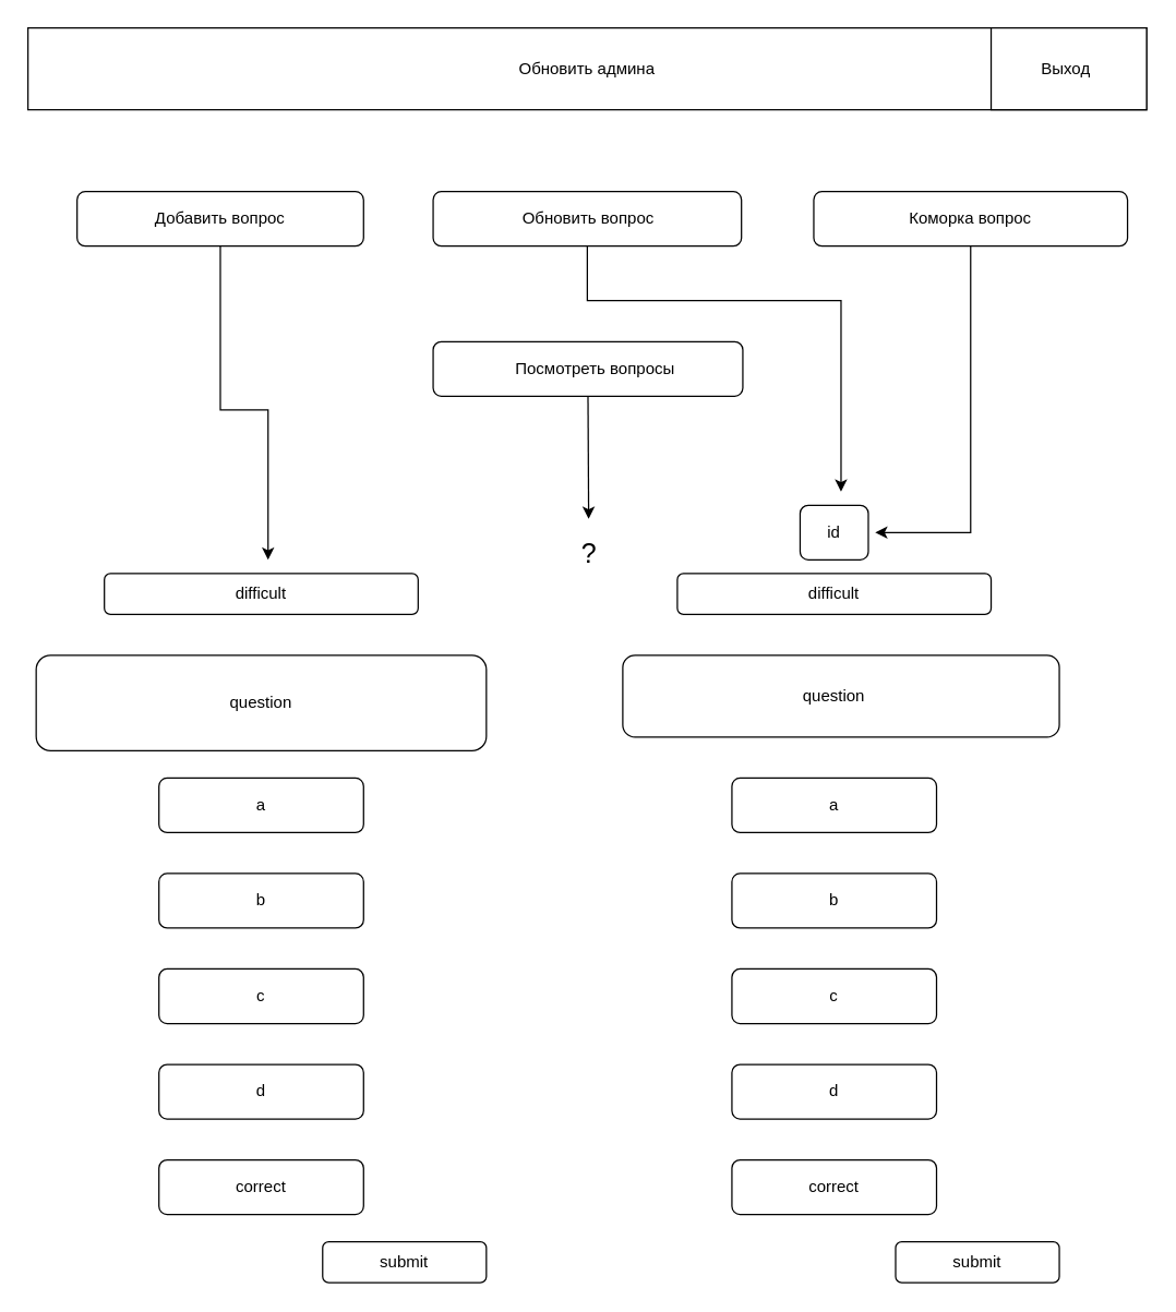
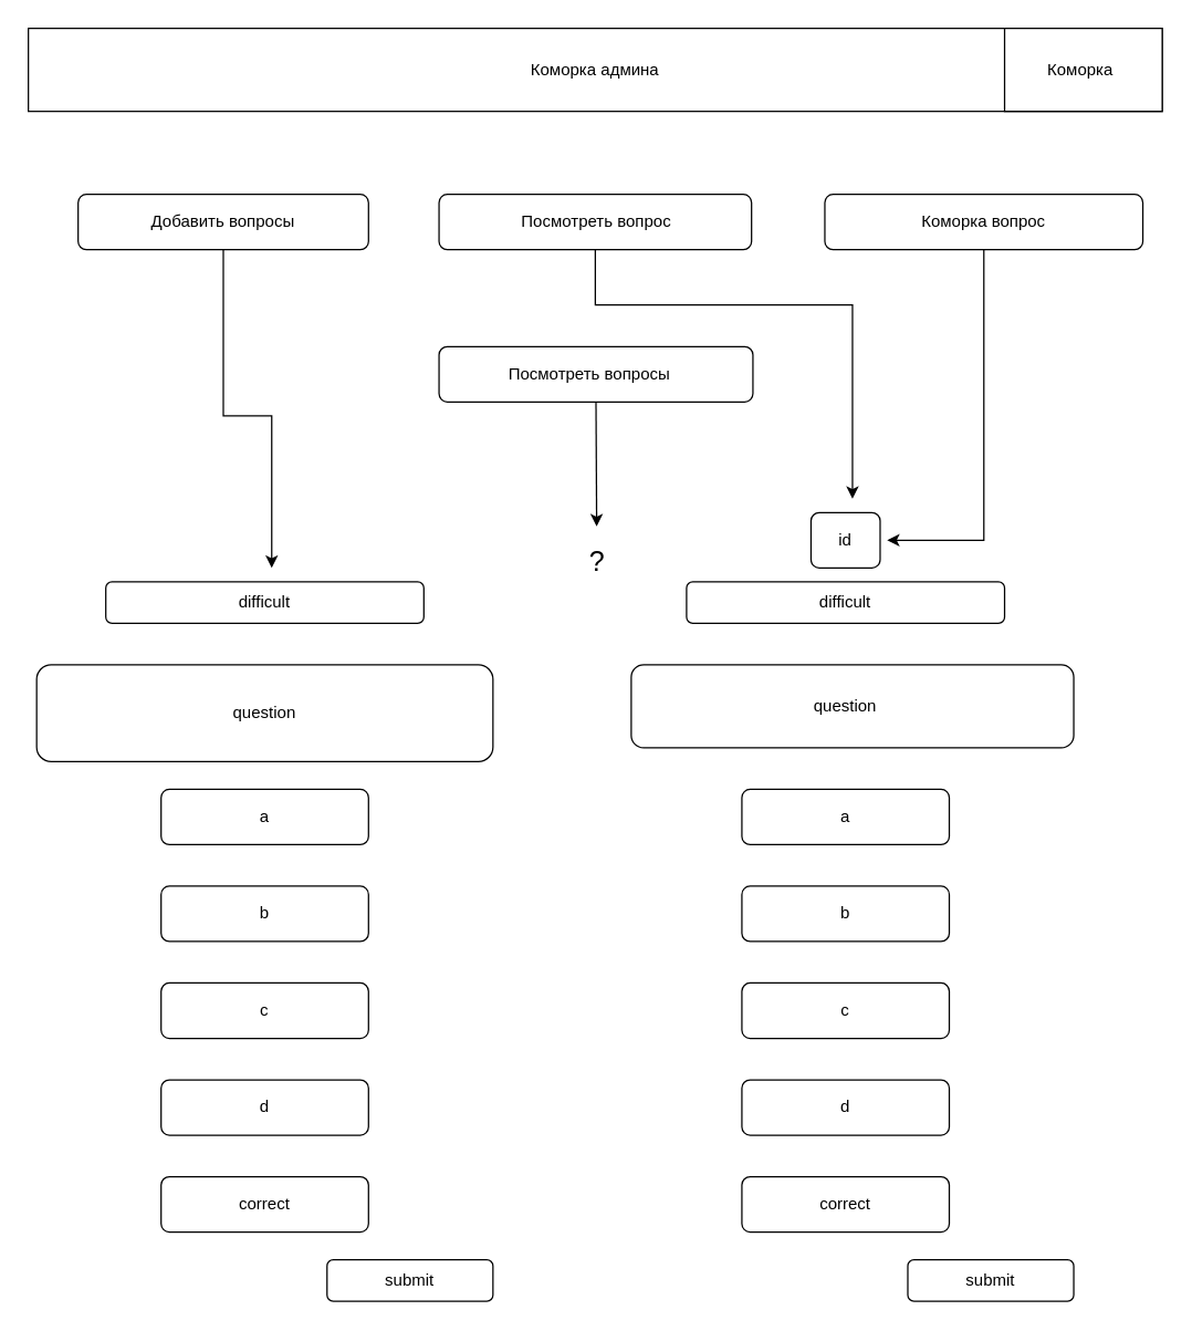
  <mxCell id="0" />
  <mxCell id="1" parent="0" />
  <mxCell id="2" value="" style="rounded=1;whiteSpace=wrap;html=1;" vertex="1" parent="1"><mxGeometry x="56" y="140" width="210" height="40" as="geometry" /></mxCell>
  <mxCell id="3" value="" style="rounded=1;whiteSpace=wrap;html=1;" vertex="1" parent="1"><mxGeometry x="317" y="140" width="226" height="40" as="geometry" /></mxCell>
  <mxCell id="4" value="" style="rounded=1;whiteSpace=wrap;html=1;" vertex="1" parent="1"><mxGeometry x="596" y="140" width="230" height="40" as="geometry" /></mxCell>
- <mxCell id="5" value="Добавить вопрос" style="text;html=1;strokeColor=none;fillColor=none;align=center;verticalAlign=middle;whiteSpace=wrap;rounded=0;" vertex="1" parent="1"><mxGeometry x="66" y="145" width="190" height="30" as="geometry" /></mxCell>
- <mxCell id="6" value="Обновить вопрос" style="text;html=1;strokeColor=none;fillColor=none;align=center;verticalAlign=middle;whiteSpace=wrap;rounded=0;" vertex="1" parent="1"><mxGeometry x="316" y="145" width="230" height="30" as="geometry" /></mxCell>
+ <mxCell id="5" value="Добавить вопросы" style="text;html=1;strokeColor=none;fillColor=none;align=center;verticalAlign=middle;whiteSpace=wrap;rounded=0;" vertex="1" parent="1"><mxGeometry x="66" y="145" width="190" height="30" as="geometry" /></mxCell>
+ <mxCell id="6" value="Посмотреть вопрос" style="text;html=1;strokeColor=none;fillColor=none;align=center;verticalAlign=middle;whiteSpace=wrap;rounded=0;" vertex="1" parent="1"><mxGeometry x="316" y="145" width="230" height="30" as="geometry" /></mxCell>
  <mxCell id="7" value="Коморка вопрос" style="text;html=1;strokeColor=none;fillColor=none;align=center;verticalAlign=middle;whiteSpace=wrap;rounded=0;" vertex="1" parent="1"><mxGeometry x="596" y="145" width="230" height="30" as="geometry" /></mxCell>
  <mxCell id="8" value="" style="rounded=1;whiteSpace=wrap;html=1;" vertex="1" parent="1"><mxGeometry x="317" y="250" width="227" height="40" as="geometry" /></mxCell>
- <mxCell id="9" value="Посмотреть вопросы" style="text;html=1;strokeColor=none;fillColor=none;align=center;verticalAlign=middle;whiteSpace=wrap;rounded=0;" vertex="1" parent="1"><mxGeometry x="336" y="255" width="200" height="30" as="geometry" /></mxCell>
+ <mxCell id="9" value="Посмотреть вопросы" style="text;html=1;strokeColor=none;fillColor=none;align=center;verticalAlign=middle;whiteSpace=wrap;rounded=0;" vertex="1" parent="1"><mxGeometry x="326" y="255" width="200" height="30" as="geometry" /></mxCell>
  <mxCell id="10" value="" style="rounded=0;whiteSpace=wrap;html=1;" vertex="1" parent="1"><mxGeometry x="20" y="20" width="820" height="60" as="geometry" /></mxCell>
  <mxCell id="11" value="" style="rounded=0;whiteSpace=wrap;html=1;" vertex="1" parent="1"><mxGeometry x="726" y="20" width="114" height="60" as="geometry" /></mxCell>
- <mxCell id="12" value="Выход" style="text;html=1;strokeColor=none;fillColor=none;align=center;verticalAlign=middle;whiteSpace=wrap;rounded=0;" vertex="1" parent="1"><mxGeometry x="736" y="35" width="90" height="30" as="geometry" /></mxCell>
- <mxCell id="13" value="Обновить админа" style="text;html=1;strokeColor=none;fillColor=none;align=center;verticalAlign=middle;whiteSpace=wrap;rounded=0;" vertex="1" parent="1"><mxGeometry x="350" y="35" width="160" height="30" as="geometry" /></mxCell>
+ <mxCell id="12" value="Коморка" style="text;html=1;strokeColor=none;fillColor=none;align=center;verticalAlign=middle;whiteSpace=wrap;rounded=0;" vertex="1" parent="1"><mxGeometry x="736" y="35" width="90" height="30" as="geometry" /></mxCell>
+ <mxCell id="13" value="Коморка админа" style="text;html=1;strokeColor=none;fillColor=none;align=center;verticalAlign=middle;whiteSpace=wrap;rounded=0;" vertex="1" parent="1"><mxGeometry x="350" y="35" width="160" height="30" as="geometry" /></mxCell>
  <mxCell id="14" value="" style="rounded=1;whiteSpace=wrap;html=1;" vertex="1" parent="1"><mxGeometry x="76" y="420" width="230" height="30" as="geometry" /></mxCell>
  <mxCell id="15" value="difficult" style="text;html=1;strokeColor=none;fillColor=none;align=center;verticalAlign=middle;whiteSpace=wrap;rounded=0;" vertex="1" parent="1"><mxGeometry x="121" y="420" width="140" height="30" as="geometry" /></mxCell>
  <mxCell id="16" value="" style="rounded=1;whiteSpace=wrap;html=1;" vertex="1" parent="1"><mxGeometry x="26" y="480" width="330" height="70" as="geometry" /></mxCell>
  <mxCell id="17" value="question" style="text;html=1;strokeColor=none;fillColor=none;align=center;verticalAlign=middle;whiteSpace=wrap;rounded=0;" vertex="1" parent="1"><mxGeometry x="96" y="500" width="190" height="30" as="geometry" /></mxCell>
  <mxCell id="18" value="" style="rounded=1;whiteSpace=wrap;html=1;" vertex="1" parent="1"><mxGeometry x="116" y="570" width="150" height="40" as="geometry" /></mxCell>
  <mxCell id="19" value="a" style="text;html=1;strokeColor=none;fillColor=none;align=center;verticalAlign=middle;whiteSpace=wrap;rounded=0;" vertex="1" parent="1"><mxGeometry x="161" y="575" width="60" height="30" as="geometry" /></mxCell>
  <mxCell id="20" value="" style="rounded=1;whiteSpace=wrap;html=1;" vertex="1" parent="1"><mxGeometry x="116" y="640" width="150" height="40" as="geometry" /></mxCell>
  <mxCell id="21" value="" style="rounded=1;whiteSpace=wrap;html=1;" vertex="1" parent="1"><mxGeometry x="116" y="710" width="150" height="40" as="geometry" /></mxCell>
  <mxCell id="22" value="" style="rounded=1;whiteSpace=wrap;html=1;" vertex="1" parent="1"><mxGeometry x="116" y="780" width="150" height="40" as="geometry" /></mxCell>
  <mxCell id="23" value="b" style="text;html=1;strokeColor=none;fillColor=none;align=center;verticalAlign=middle;whiteSpace=wrap;rounded=0;" vertex="1" parent="1"><mxGeometry x="161" y="644.5" width="60" height="30" as="geometry" /></mxCell>
  <mxCell id="24" value="c" style="text;html=1;strokeColor=none;fillColor=none;align=center;verticalAlign=middle;whiteSpace=wrap;rounded=0;" vertex="1" parent="1"><mxGeometry x="161" y="715" width="60" height="30" as="geometry" /></mxCell>
  <mxCell id="25" value="d" style="text;html=1;strokeColor=none;fillColor=none;align=center;verticalAlign=middle;whiteSpace=wrap;rounded=0;" vertex="1" parent="1"><mxGeometry x="161" y="785" width="60" height="30" as="geometry" /></mxCell>
  <mxCell id="26" value="" style="rounded=1;whiteSpace=wrap;html=1;" vertex="1" parent="1"><mxGeometry x="116" y="850" width="150" height="40" as="geometry" /></mxCell>
  <mxCell id="27" value="correct" style="text;html=1;strokeColor=none;fillColor=none;align=center;verticalAlign=middle;whiteSpace=wrap;rounded=0;" vertex="1" parent="1"><mxGeometry x="161" y="855" width="60" height="30" as="geometry" /></mxCell>
  <mxCell id="28" value="" style="endArrow=classic;html=1;rounded=0;exitX=0.5;exitY=1;exitDx=0;exitDy=0;" edge="1" parent="1" source="2"><mxGeometry width="50" height="50" relative="1" as="geometry"><mxPoint x="436" y="520" as="sourcePoint" /><mxPoint x="196" y="410" as="targetPoint" /><Array as="points"><mxPoint x="161" y="300" /><mxPoint x="196" y="300" /></Array></mxGeometry></mxCell>
  <mxCell id="29" value="" style="rounded=1;whiteSpace=wrap;html=1;" vertex="1" parent="1"><mxGeometry x="496" y="420" width="230" height="30" as="geometry" /></mxCell>
  <mxCell id="30" value="difficult" style="text;html=1;strokeColor=none;fillColor=none;align=center;verticalAlign=middle;whiteSpace=wrap;rounded=0;" vertex="1" parent="1"><mxGeometry x="541" y="420" width="140" height="30" as="geometry" /></mxCell>
  <mxCell id="31" value="" style="rounded=1;whiteSpace=wrap;html=1;" vertex="1" parent="1"><mxGeometry x="536" y="570" width="150" height="40" as="geometry" /></mxCell>
  <mxCell id="32" value="a" style="text;html=1;strokeColor=none;fillColor=none;align=center;verticalAlign=middle;whiteSpace=wrap;rounded=0;" vertex="1" parent="1"><mxGeometry x="581" y="575" width="60" height="30" as="geometry" /></mxCell>
  <mxCell id="33" value="" style="rounded=1;whiteSpace=wrap;html=1;" vertex="1" parent="1"><mxGeometry x="536" y="640" width="150" height="40" as="geometry" /></mxCell>
  <mxCell id="34" value="" style="rounded=1;whiteSpace=wrap;html=1;" vertex="1" parent="1"><mxGeometry x="536" y="710" width="150" height="40" as="geometry" /></mxCell>
  <mxCell id="35" value="" style="rounded=1;whiteSpace=wrap;html=1;" vertex="1" parent="1"><mxGeometry x="536" y="780" width="150" height="40" as="geometry" /></mxCell>
  <mxCell id="36" value="b" style="text;html=1;strokeColor=none;fillColor=none;align=center;verticalAlign=middle;whiteSpace=wrap;rounded=0;" vertex="1" parent="1"><mxGeometry x="581" y="644.5" width="60" height="30" as="geometry" /></mxCell>
  <mxCell id="37" value="c" style="text;html=1;strokeColor=none;fillColor=none;align=center;verticalAlign=middle;whiteSpace=wrap;rounded=0;" vertex="1" parent="1"><mxGeometry x="581" y="715" width="60" height="30" as="geometry" /></mxCell>
  <mxCell id="38" value="d" style="text;html=1;strokeColor=none;fillColor=none;align=center;verticalAlign=middle;whiteSpace=wrap;rounded=0;" vertex="1" parent="1"><mxGeometry x="581" y="785" width="60" height="30" as="geometry" /></mxCell>
  <mxCell id="39" value="" style="rounded=1;whiteSpace=wrap;html=1;" vertex="1" parent="1"><mxGeometry x="536" y="850" width="150" height="40" as="geometry" /></mxCell>
  <mxCell id="40" value="correct" style="text;html=1;strokeColor=none;fillColor=none;align=center;verticalAlign=middle;whiteSpace=wrap;rounded=0;" vertex="1" parent="1"><mxGeometry x="581" y="855" width="60" height="30" as="geometry" /></mxCell>
  <mxCell id="41" value="" style="rounded=1;whiteSpace=wrap;html=1;" vertex="1" parent="1"><mxGeometry x="456" y="480" width="320" height="60" as="geometry" /></mxCell>
  <mxCell id="42" value="question" style="text;html=1;strokeColor=none;fillColor=none;align=center;verticalAlign=middle;whiteSpace=wrap;rounded=0;" vertex="1" parent="1"><mxGeometry x="556" y="495" width="110" height="30" as="geometry" /></mxCell>
  <mxCell id="43" value="" style="rounded=1;whiteSpace=wrap;html=1;" vertex="1" parent="1"><mxGeometry x="586" y="370" width="50" height="40" as="geometry" /></mxCell>
  <mxCell id="44" value="id" style="text;html=1;strokeColor=none;fillColor=none;align=center;verticalAlign=middle;whiteSpace=wrap;rounded=0;" vertex="1" parent="1"><mxGeometry x="581" y="375" width="60" height="30" as="geometry" /></mxCell>
  <mxCell id="45" value="" style="endArrow=classic;html=1;rounded=0;exitX=0.5;exitY=1;exitDx=0;exitDy=0;" edge="1" parent="1" source="3"><mxGeometry width="50" height="50" relative="1" as="geometry"><mxPoint x="436" y="420" as="sourcePoint" /><mxPoint x="616" y="360" as="targetPoint" /><Array as="points"><mxPoint x="430" y="220" /><mxPoint x="616" y="220" /></Array></mxGeometry></mxCell>
  <mxCell id="46" value="" style="endArrow=classic;html=1;rounded=0;entryX=1;entryY=0.5;entryDx=0;entryDy=0;exitX=0.5;exitY=1;exitDx=0;exitDy=0;" edge="1" parent="1" source="4" target="44"><mxGeometry width="50" height="50" relative="1" as="geometry"><mxPoint x="436" y="520" as="sourcePoint" /><mxPoint x="486" y="470" as="targetPoint" /><Array as="points"><mxPoint x="711" y="390" /></Array></mxGeometry></mxCell>
  <mxCell id="47" value="" style="endArrow=classic;html=1;rounded=0;exitX=0.5;exitY=1;exitDx=0;exitDy=0;" edge="1" parent="1" source="8"><mxGeometry width="50" height="50" relative="1" as="geometry"><mxPoint x="436" y="620" as="sourcePoint" /><mxPoint x="431" y="380" as="targetPoint" /></mxGeometry></mxCell>
  <mxCell id="48" value="?" style="text;html=1;strokeColor=none;fillColor=none;align=center;verticalAlign=middle;whiteSpace=wrap;rounded=0;perimeterSpacing=3;fontSize=20;" vertex="1" parent="1"><mxGeometry x="403.5" y="390" width="55" height="30" as="geometry" /></mxCell>
  <mxCell id="49" value="" style="rounded=1;whiteSpace=wrap;html=1;" vertex="1" parent="1"><mxGeometry x="236" y="910" width="120" height="30" as="geometry" /></mxCell>
  <mxCell id="50" value="submit" style="text;html=1;strokeColor=none;fillColor=none;align=center;verticalAlign=middle;whiteSpace=wrap;rounded=0;" vertex="1" parent="1"><mxGeometry x="266" y="910" width="60" height="30" as="geometry" /></mxCell>
  <mxCell id="51" value="" style="rounded=1;whiteSpace=wrap;html=1;" vertex="1" parent="1"><mxGeometry x="656" y="910" width="120" height="30" as="geometry" /></mxCell>
  <mxCell id="52" value="submit" style="text;html=1;strokeColor=none;fillColor=none;align=center;verticalAlign=middle;whiteSpace=wrap;rounded=0;" vertex="1" parent="1"><mxGeometry x="686" y="910" width="60" height="30" as="geometry" /></mxCell>
